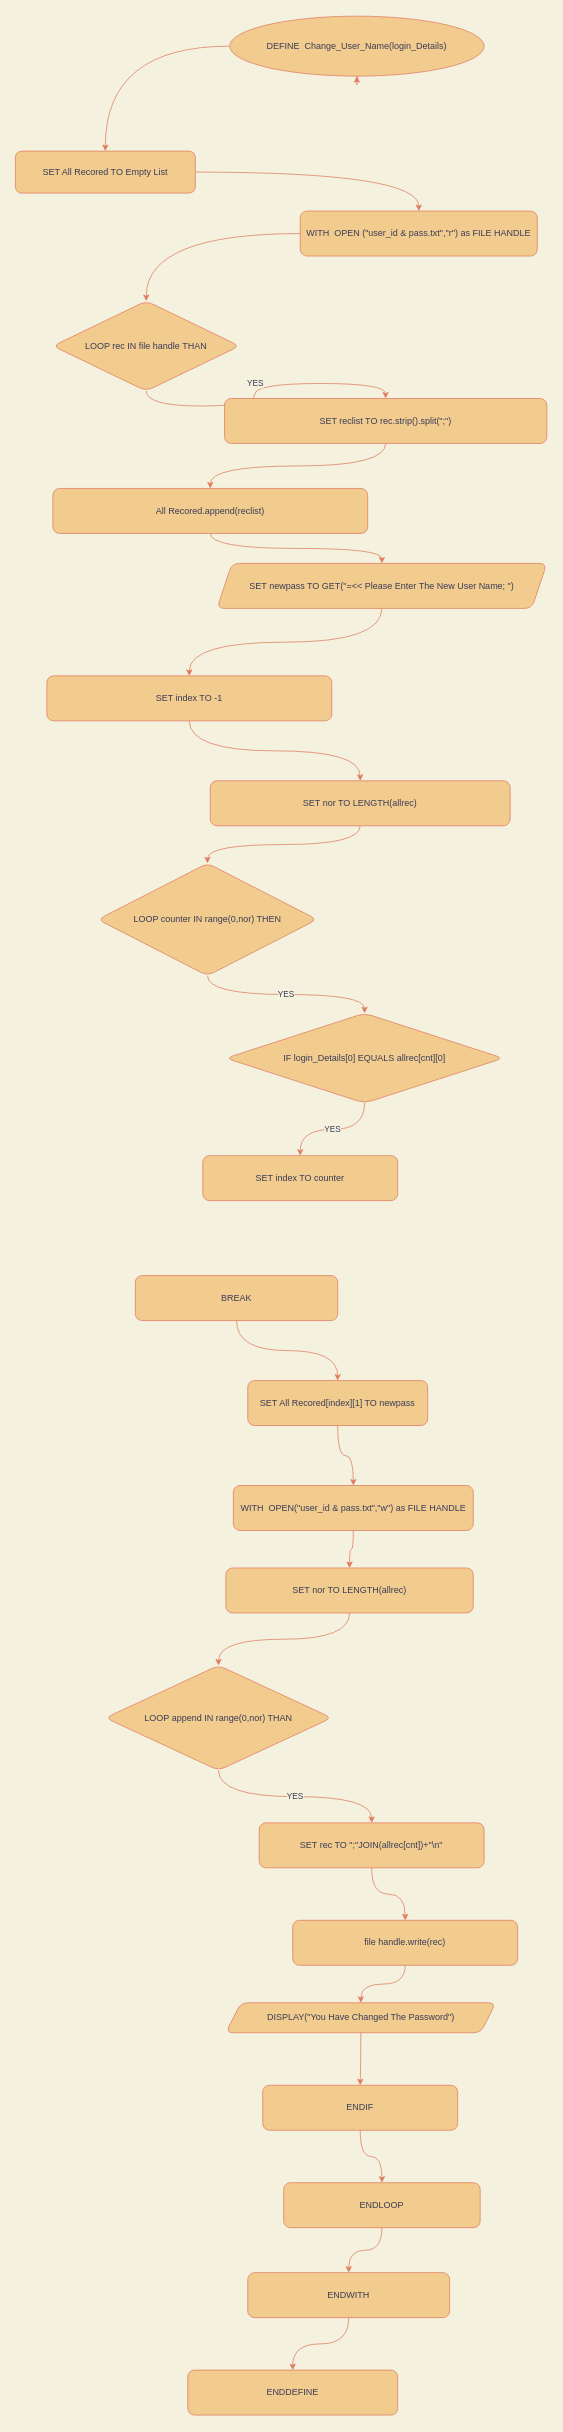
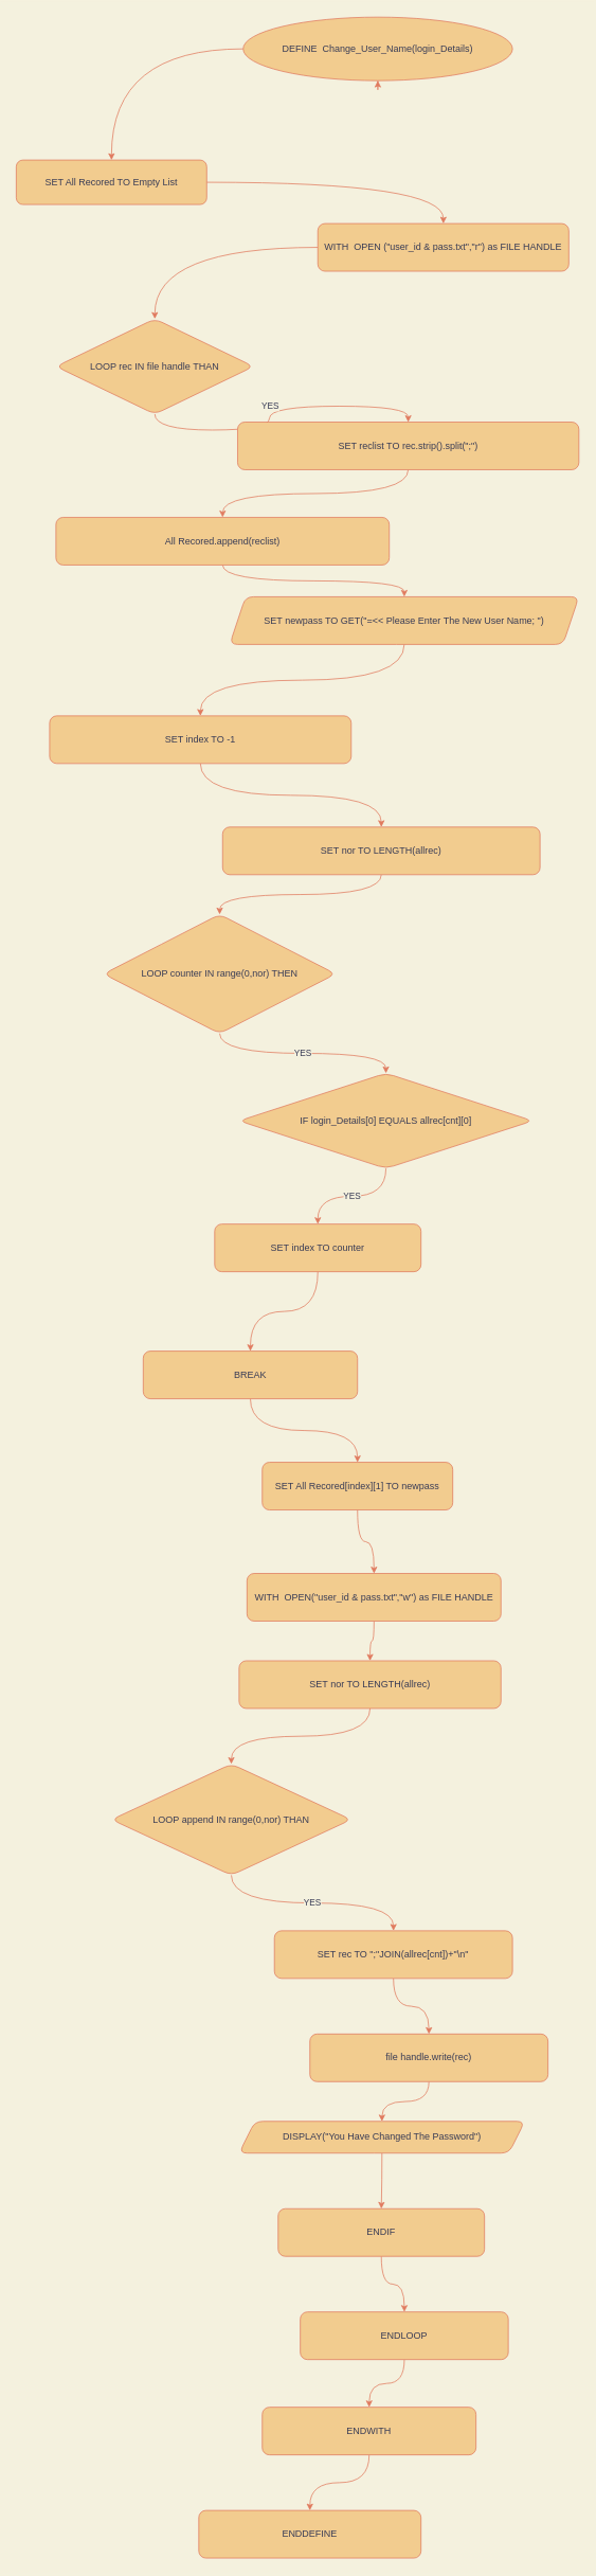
  <mxCell id="0" />
  <mxCell id="1" parent="0" />
  <mxCell id="2" style="edgeStyle=orthogonalEdgeStyle;orthogonalLoop=1;jettySize=auto;html=1;strokeColor=#E07A5F;fontColor=#393C56;labelBackgroundColor=#F4F1DE;curved=1;" edge="1" parent="1" source="3" target="5"><mxGeometry relative="1" as="geometry" /></mxCell>
  <mxCell id="3" value="DEFINE&amp;nbsp; Change_User_Name(login_Details)" style="ellipse;whiteSpace=wrap;html=1;fillColor=#F2CC8F;strokeColor=#E07A5F;fontColor=#393C56;rounded=1;" vertex="1" parent="1"><mxGeometry x="305.91" y="20" width="339.37" height="80" as="geometry" /></mxCell>
  <mxCell id="4" style="edgeStyle=orthogonalEdgeStyle;orthogonalLoop=1;jettySize=auto;html=1;strokeColor=#E07A5F;fontColor=#393C56;labelBackgroundColor=#F4F1DE;curved=1;" edge="1" parent="1" source="5" target="7"><mxGeometry relative="1" as="geometry" /></mxCell>
  <mxCell id="5" value="SET All Recored TO Empty List" style="whiteSpace=wrap;html=1;fillColor=#F2CC8F;strokeColor=#E07A5F;fontColor=#393C56;rounded=1;" vertex="1" parent="1"><mxGeometry x="20" y="200" width="240" height="56" as="geometry" /></mxCell>
  <mxCell id="6" style="edgeStyle=orthogonalEdgeStyle;orthogonalLoop=1;jettySize=auto;html=1;strokeColor=#E07A5F;fontColor=#393C56;labelBackgroundColor=#F4F1DE;curved=1;" edge="1" parent="1" source="7" target="9"><mxGeometry relative="1" as="geometry" /></mxCell>
  <mxCell id="7" value="WITH&amp;nbsp; OPEN (&quot;user_id &amp;amp; pass.txt&quot;,&quot;r&quot;) as FILE HANDLE" style="whiteSpace=wrap;html=1;fillColor=#F2CC8F;strokeColor=#E07A5F;fontColor=#393C56;rounded=1;" vertex="1" parent="1"><mxGeometry x="400" y="280" width="316.25" height="60" as="geometry" /></mxCell>
  <mxCell id="8" value="YES" style="edgeStyle=orthogonalEdgeStyle;orthogonalLoop=1;jettySize=auto;html=1;strokeColor=#E07A5F;fontColor=#393C56;labelBackgroundColor=#F4F1DE;curved=1;" edge="1" parent="1" source="9" target="11"><mxGeometry relative="1" as="geometry" /></mxCell>
  <mxCell id="9" value="LOOP rec IN file handle THAN" style="rhombus;whiteSpace=wrap;html=1;fillColor=#F2CC8F;strokeColor=#E07A5F;fontColor=#393C56;rounded=1;" vertex="1" parent="1"><mxGeometry x="70" y="400" width="249.14" height="120" as="geometry" /></mxCell>
  <mxCell id="10" style="edgeStyle=orthogonalEdgeStyle;orthogonalLoop=1;jettySize=auto;html=1;strokeColor=#E07A5F;fontColor=#393C56;labelBackgroundColor=#F4F1DE;curved=1;" edge="1" parent="1" source="11" target="13"><mxGeometry relative="1" as="geometry" /></mxCell>
  <mxCell id="11" value="SET reclist TO rec.strip().split(&quot;;&quot;)" style="whiteSpace=wrap;html=1;fillColor=#F2CC8F;strokeColor=#E07A5F;fontColor=#393C56;rounded=1;" vertex="1" parent="1"><mxGeometry x="298.94" y="530" width="430" height="60" as="geometry" /></mxCell>
  <mxCell id="12" style="edgeStyle=orthogonalEdgeStyle;orthogonalLoop=1;jettySize=auto;html=1;strokeColor=#E07A5F;fontColor=#393C56;labelBackgroundColor=#F4F1DE;curved=1;" edge="1" parent="1" source="13" target="15"><mxGeometry relative="1" as="geometry" /></mxCell>
  <mxCell id="13" value="All Recored.append(reclist)" style="whiteSpace=wrap;html=1;fillColor=#F2CC8F;strokeColor=#E07A5F;fontColor=#393C56;rounded=1;" vertex="1" parent="1"><mxGeometry x="70" y="650" width="420" height="60" as="geometry" /></mxCell>
  <mxCell id="14" style="edgeStyle=orthogonalEdgeStyle;orthogonalLoop=1;jettySize=auto;html=1;strokeColor=#E07A5F;fontColor=#393C56;labelBackgroundColor=#F4F1DE;curved=1;" edge="1" parent="1" source="15" target="17"><mxGeometry relative="1" as="geometry" /></mxCell>
  <mxCell id="15" value="SET newpass TO GET(&quot;=&amp;lt;&amp;lt; Please Enter The New User Name; &quot;)" style="shape=parallelogram;perimeter=parallelogramPerimeter;whiteSpace=wrap;html=1;fixedSize=1;fillColor=#F2CC8F;strokeColor=#E07A5F;fontColor=#393C56;rounded=1;" vertex="1" parent="1"><mxGeometry x="288.94" y="750" width="440" height="60" as="geometry" /></mxCell>
  <mxCell id="16" style="edgeStyle=orthogonalEdgeStyle;orthogonalLoop=1;jettySize=auto;html=1;strokeColor=#E07A5F;fontColor=#393C56;labelBackgroundColor=#F4F1DE;curved=1;" edge="1" parent="1" source="17" target="19"><mxGeometry relative="1" as="geometry" /></mxCell>
  <mxCell id="17" value="SET index TO -1" style="whiteSpace=wrap;html=1;fillColor=#F2CC8F;strokeColor=#E07A5F;fontColor=#393C56;rounded=1;" vertex="1" parent="1"><mxGeometry x="62.03" y="900" width="380" height="60" as="geometry" /></mxCell>
  <mxCell id="18" style="edgeStyle=orthogonalEdgeStyle;orthogonalLoop=1;jettySize=auto;html=1;strokeColor=#E07A5F;fontColor=#393C56;labelBackgroundColor=#F4F1DE;curved=1;" edge="1" parent="1" source="19" target="21"><mxGeometry relative="1" as="geometry" /></mxCell>
  <mxCell id="19" value="SET nor TO LENGTH(allrec)" style="whiteSpace=wrap;html=1;fillColor=#F2CC8F;strokeColor=#E07A5F;fontColor=#393C56;rounded=1;" vertex="1" parent="1"><mxGeometry x="280" y="1040" width="400" height="60" as="geometry" /></mxCell>
  <mxCell id="20" value="YES" style="edgeStyle=orthogonalEdgeStyle;orthogonalLoop=1;jettySize=auto;html=1;strokeColor=#E07A5F;fontColor=#393C56;labelBackgroundColor=#F4F1DE;curved=1;" edge="1" parent="1" source="21" target="23"><mxGeometry relative="1" as="geometry" /></mxCell>
  <mxCell id="21" value="LOOP counter IN range(0,nor) THEN" style="rhombus;whiteSpace=wrap;html=1;fillColor=#F2CC8F;strokeColor=#E07A5F;fontColor=#393C56;rounded=1;" vertex="1" parent="1"><mxGeometry x="130" y="1150" width="292.51" height="150" as="geometry" /></mxCell>
  <mxCell id="22" value="YES" style="edgeStyle=orthogonalEdgeStyle;orthogonalLoop=1;jettySize=auto;html=1;strokeColor=#E07A5F;fontColor=#393C56;labelBackgroundColor=#F4F1DE;curved=1;" edge="1" parent="1" source="23" target="27"><mxGeometry relative="1" as="geometry" /></mxCell>
  <mxCell id="23" value="IF login_Details[0] EQUALS allrec[cnt][0]" style="rhombus;whiteSpace=wrap;html=1;fillColor=#F2CC8F;strokeColor=#E07A5F;fontColor=#393C56;rounded=1;" vertex="1" parent="1"><mxGeometry x="300.78" y="1350" width="370" height="120" as="geometry" /></mxCell>
  <mxCell id="24" style="edgeStyle=orthogonalEdgeStyle;orthogonalLoop=1;jettySize=auto;html=1;strokeColor=#E07A5F;fontColor=#393C56;labelBackgroundColor=#F4F1DE;curved=1;" edge="1" parent="1" source="25" target="34"><mxGeometry relative="1" as="geometry" /></mxCell>
  <mxCell id="25" value="BREAK" style="whiteSpace=wrap;html=1;fillColor=#F2CC8F;strokeColor=#E07A5F;fontColor=#393C56;rounded=1;" vertex="1" parent="1"><mxGeometry x="180" y="1700" width="270" height="60" as="geometry" /></mxCell>
+ <mxCell id="26" style="edgeStyle=orthogonalEdgeStyle;orthogonalLoop=1;jettySize=auto;html=1;strokeColor=#E07A5F;fontColor=#393C56;labelBackgroundColor=#F4F1DE;curved=1;" edge="1" parent="1" source="27" target="25"><mxGeometry relative="1" as="geometry" /></mxCell>
  <mxCell id="27" value="SET index TO counter" style="whiteSpace=wrap;html=1;fillColor=#F2CC8F;strokeColor=#E07A5F;fontColor=#393C56;rounded=1;" vertex="1" parent="1"><mxGeometry x="270" y="1540" width="260" height="60" as="geometry" /></mxCell>
  <mxCell id="28" style="edgeStyle=orthogonalEdgeStyle;orthogonalLoop=1;jettySize=auto;html=1;exitX=0.5;exitY=1;exitDx=0;exitDy=0;strokeColor=#E07A5F;fontColor=#393C56;labelBackgroundColor=#F4F1DE;curved=1;" edge="1" parent="1" source="3" target="3"><mxGeometry relative="1" as="geometry" /></mxCell>
  <mxCell id="29" style="edgeStyle=orthogonalEdgeStyle;orthogonalLoop=1;jettySize=auto;html=1;strokeColor=#E07A5F;fontColor=#393C56;labelBackgroundColor=#F4F1DE;curved=1;" edge="1" parent="1" source="30" target="36"><mxGeometry relative="1" as="geometry" /></mxCell>
  <mxCell id="30" value="SET nor TO LENGTH(allrec)" style="whiteSpace=wrap;html=1;fillColor=#F2CC8F;strokeColor=#E07A5F;fontColor=#393C56;rounded=1;" vertex="1" parent="1"><mxGeometry x="300.78" y="2090" width="330" height="60" as="geometry" /></mxCell>
  <mxCell id="31" style="edgeStyle=orthogonalEdgeStyle;orthogonalLoop=1;jettySize=auto;html=1;strokeColor=#E07A5F;fontColor=#393C56;labelBackgroundColor=#F4F1DE;curved=1;" edge="1" parent="1" source="32" target="30"><mxGeometry relative="1" as="geometry" /></mxCell>
  <mxCell id="32" value="WITH&amp;nbsp; OPEN(&quot;user_id &amp;amp; pass.txt&quot;,&quot;w&quot;) as FILE HANDLE" style="whiteSpace=wrap;html=1;fillColor=#F2CC8F;strokeColor=#E07A5F;fontColor=#393C56;rounded=1;" vertex="1" parent="1"><mxGeometry x="310.78" y="1980" width="320" height="60" as="geometry" /></mxCell>
  <mxCell id="33" style="edgeStyle=orthogonalEdgeStyle;orthogonalLoop=1;jettySize=auto;html=1;strokeColor=#E07A5F;fontColor=#393C56;labelBackgroundColor=#F4F1DE;curved=1;" edge="1" parent="1" source="34" target="32"><mxGeometry relative="1" as="geometry" /></mxCell>
  <mxCell id="34" value="SET All Recored[index][1] TO newpass" style="whiteSpace=wrap;html=1;fillColor=#F2CC8F;strokeColor=#E07A5F;fontColor=#393C56;rounded=1;" vertex="1" parent="1"><mxGeometry x="330" y="1840" width="240" height="60" as="geometry" /></mxCell>
  <mxCell id="35" value="YES" style="edgeStyle=orthogonalEdgeStyle;orthogonalLoop=1;jettySize=auto;html=1;strokeColor=#E07A5F;fontColor=#393C56;labelBackgroundColor=#F4F1DE;curved=1;" edge="1" parent="1" source="36" target="38"><mxGeometry relative="1" as="geometry" /></mxCell>
  <mxCell id="36" value="LOOP append IN range(0,nor) THAN" style="rhombus;whiteSpace=wrap;html=1;fillColor=#F2CC8F;strokeColor=#E07A5F;fontColor=#393C56;rounded=1;" vertex="1" parent="1"><mxGeometry x="140" y="2220" width="302.03" height="140" as="geometry" /></mxCell>
  <mxCell id="37" style="edgeStyle=orthogonalEdgeStyle;orthogonalLoop=1;jettySize=auto;html=1;strokeColor=#E07A5F;fontColor=#393C56;labelBackgroundColor=#F4F1DE;curved=1;" edge="1" parent="1" source="38" target="40"><mxGeometry relative="1" as="geometry" /></mxCell>
  <mxCell id="38" value="SET rec TO &quot;;&quot;JOIN(allrec[cnt])+&quot;\n&quot;" style="whiteSpace=wrap;html=1;fillColor=#F2CC8F;strokeColor=#E07A5F;fontColor=#393C56;rounded=1;" vertex="1" parent="1"><mxGeometry x="345.28" y="2430" width="300" height="60" as="geometry" /></mxCell>
  <mxCell id="39" style="edgeStyle=orthogonalEdgeStyle;orthogonalLoop=1;jettySize=auto;html=1;strokeColor=#E07A5F;fontColor=#393C56;labelBackgroundColor=#F4F1DE;curved=1;" edge="1" parent="1" source="40" target="42"><mxGeometry relative="1" as="geometry" /></mxCell>
  <mxCell id="40" value="file handle.write(rec)" style="whiteSpace=wrap;html=1;fillColor=#F2CC8F;strokeColor=#E07A5F;fontColor=#393C56;rounded=1;" vertex="1" parent="1"><mxGeometry x="390" y="2560" width="300" height="60" as="geometry" /></mxCell>
  <mxCell id="41" style="edgeStyle=orthogonalEdgeStyle;orthogonalLoop=1;jettySize=auto;html=1;strokeColor=#E07A5F;fontColor=#393C56;labelBackgroundColor=#F4F1DE;curved=1;" edge="1" parent="1" source="42" target="44"><mxGeometry relative="1" as="geometry" /></mxCell>
  <mxCell id="42" value="DISPLAY(&quot;You Have Changed The Password&quot;)" style="shape=parallelogram;perimeter=parallelogramPerimeter;whiteSpace=wrap;html=1;fixedSize=1;fillColor=#F2CC8F;strokeColor=#E07A5F;fontColor=#393C56;rounded=1;" vertex="1" parent="1"><mxGeometry x="300.78" y="2670" width="360" height="40" as="geometry" /></mxCell>
  <mxCell id="43" style="edgeStyle=orthogonalEdgeStyle;orthogonalLoop=1;jettySize=auto;html=1;strokeColor=#E07A5F;fontColor=#393C56;labelBackgroundColor=#F4F1DE;curved=1;" edge="1" parent="1" source="44" target="48"><mxGeometry relative="1" as="geometry" /></mxCell>
  <mxCell id="44" value="ENDIF" style="whiteSpace=wrap;html=1;fillColor=#F2CC8F;strokeColor=#E07A5F;fontColor=#393C56;rounded=1;" vertex="1" parent="1"><mxGeometry x="350" y="2780" width="260" height="60" as="geometry" /></mxCell>
  <mxCell id="45" style="edgeStyle=orthogonalEdgeStyle;orthogonalLoop=1;jettySize=auto;html=1;strokeColor=#E07A5F;fontColor=#393C56;labelBackgroundColor=#F4F1DE;curved=1;" edge="1" parent="1" source="46" target="49"><mxGeometry relative="1" as="geometry" /></mxCell>
  <mxCell id="46" value="ENDWITH" style="whiteSpace=wrap;html=1;fillColor=#F2CC8F;strokeColor=#E07A5F;fontColor=#393C56;rounded=1;" vertex="1" parent="1"><mxGeometry x="330" y="3030" width="269.28" height="60" as="geometry" /></mxCell>
  <mxCell id="47" style="edgeStyle=orthogonalEdgeStyle;orthogonalLoop=1;jettySize=auto;html=1;strokeColor=#E07A5F;fontColor=#393C56;labelBackgroundColor=#F4F1DE;curved=1;" edge="1" parent="1" source="48" target="46"><mxGeometry relative="1" as="geometry" /></mxCell>
  <mxCell id="48" value="ENDLOOP" style="whiteSpace=wrap;html=1;fillColor=#F2CC8F;strokeColor=#E07A5F;fontColor=#393C56;rounded=1;" vertex="1" parent="1"><mxGeometry x="377.89" y="2910" width="262.11" height="60" as="geometry" /></mxCell>
  <mxCell id="49" value="ENDDEFINE" style="whiteSpace=wrap;html=1;fillColor=#F2CC8F;strokeColor=#E07A5F;fontColor=#393C56;rounded=1;" vertex="1" parent="1"><mxGeometry x="250" y="3160" width="280" height="60" as="geometry" /></mxCell>
